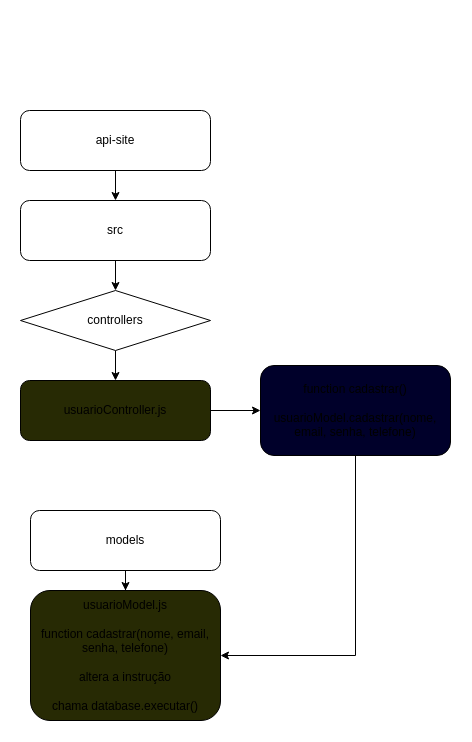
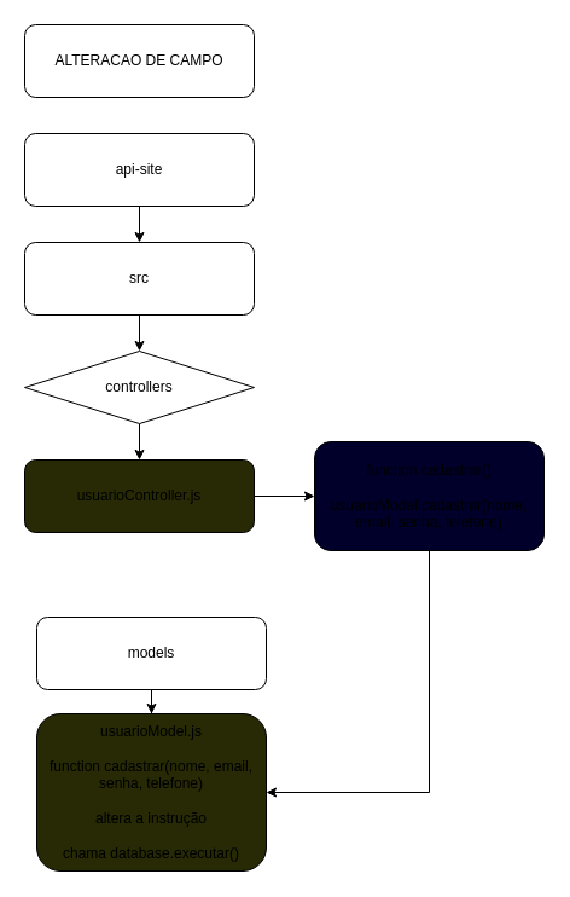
  <mxCell id="0" />
  <mxCell id="1" parent="0" />
+ <mxCell id="2" value="ALTERACAO DE CAMPO" style="rounded=1;whiteSpace=wrap;html=1;" parent="1" vertex="1"><mxGeometry x="20" y="20" width="190" height="60" as="geometry" /></mxCell>
  <mxCell id="3" style="edgeStyle=orthogonalEdgeStyle;rounded=0;orthogonalLoop=1;jettySize=auto;html=1;" parent="1" source="4" target="6" edge="1"><mxGeometry relative="1" as="geometry" /></mxCell>
  <mxCell id="4" value="api-site" style="rounded=1;whiteSpace=wrap;html=1;" parent="1" vertex="1"><mxGeometry x="20" y="110" width="190" height="60" as="geometry" /></mxCell>
  <mxCell id="5" style="edgeStyle=orthogonalEdgeStyle;rounded=0;orthogonalLoop=1;jettySize=auto;html=1;" parent="1" source="6" target="8" edge="1"><mxGeometry relative="1" as="geometry" /></mxCell>
  <mxCell id="6" value="src" style="rounded=1;whiteSpace=wrap;html=1;" parent="1" vertex="1"><mxGeometry x="20" y="200" width="190" height="60" as="geometry" /></mxCell>
  <mxCell id="7" style="edgeStyle=orthogonalEdgeStyle;rounded=0;orthogonalLoop=1;jettySize=auto;html=1;" parent="1" source="8" target="10" edge="1"><mxGeometry relative="1" as="geometry" /></mxCell>
  <mxCell id="8" value="controllers" style="rhombus;whiteSpace=wrap;html=1;" parent="1" vertex="1"><mxGeometry x="20" y="290" width="190" height="60" as="geometry" /></mxCell>
  <mxCell id="9" style="edgeStyle=orthogonalEdgeStyle;rounded=0;orthogonalLoop=1;jettySize=auto;html=1;" parent="1" source="10" target="12" edge="1"><mxGeometry relative="1" as="geometry" /></mxCell>
  <mxCell id="10" value="usuarioController.js" style="rounded=1;whiteSpace=wrap;html=1;fillColor=#272A04;" parent="1" vertex="1"><mxGeometry x="20" y="380" width="190" height="60" as="geometry" /></mxCell>
  <mxCell id="11" style="edgeStyle=orthogonalEdgeStyle;rounded=0;orthogonalLoop=1;jettySize=auto;html=1;entryX=1;entryY=0.5;entryDx=0;entryDy=0;" parent="1" source="12" target="13" edge="1"><mxGeometry relative="1" as="geometry"><mxPoint x="320" y="570" as="targetPoint" /><Array as="points"><mxPoint x="355" y="655" /></Array></mxGeometry></mxCell>
  <mxCell id="12" value="function cadastrar()&lt;br&gt;&lt;br&gt;usuarioModel.cadastrar(nome, email, senha, telefone)" style="rounded=1;whiteSpace=wrap;html=1;fillColor=#00002A;" parent="1" vertex="1"><mxGeometry x="260" y="365" width="190" height="90" as="geometry" /></mxCell>
  <mxCell id="13" value="usuarioModel.js&lt;br&gt;&lt;br&gt;function cadastrar(nome, email, senha, telefone)&lt;br&gt;&lt;br&gt;altera a instrução&lt;br&gt;&lt;br&gt;chama database.executar()" style="rounded=1;whiteSpace=wrap;html=1;fillColor=#272A04;" parent="1" vertex="1"><mxGeometry x="30" y="590" width="190" height="130" as="geometry" /></mxCell>
  <mxCell id="14" style="edgeStyle=orthogonalEdgeStyle;rounded=0;orthogonalLoop=1;jettySize=auto;html=1;" parent="1" source="15" target="13" edge="1"><mxGeometry relative="1" as="geometry" /></mxCell>
  <mxCell id="15" value="models" style="rounded=1;whiteSpace=wrap;html=1;" parent="1" vertex="1"><mxGeometry x="30" y="510" width="190" height="60" as="geometry" /></mxCell>
